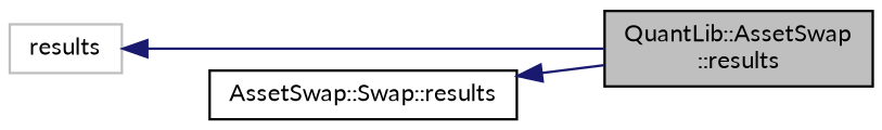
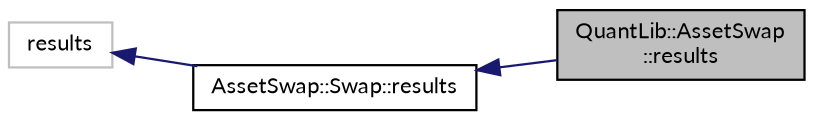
  digraph {
    fontname=Lato
    rankdir=LR
    node [color=black fillcolor=white fontname=Lato fontsize=10 shape=record style=filled]
    edge [color=midnightblue dir=back fontname=Lato fontsize=10 labelfontname=Helvetica labelfontsize=10 style=solid]
    n1 [fillcolor=grey75 fontcolor=black height=0.2 label="QuantLib::AssetSwap\l::results" width=0.4]
    n2 [height=0.2 label="AssetSwap::Swap::results" width=0.4]
    n3 [color=grey75 height=0.2 label=results width=0.4]
    n2 -> n1
-   n3 -> n1
+   n3 -> n2
  }
